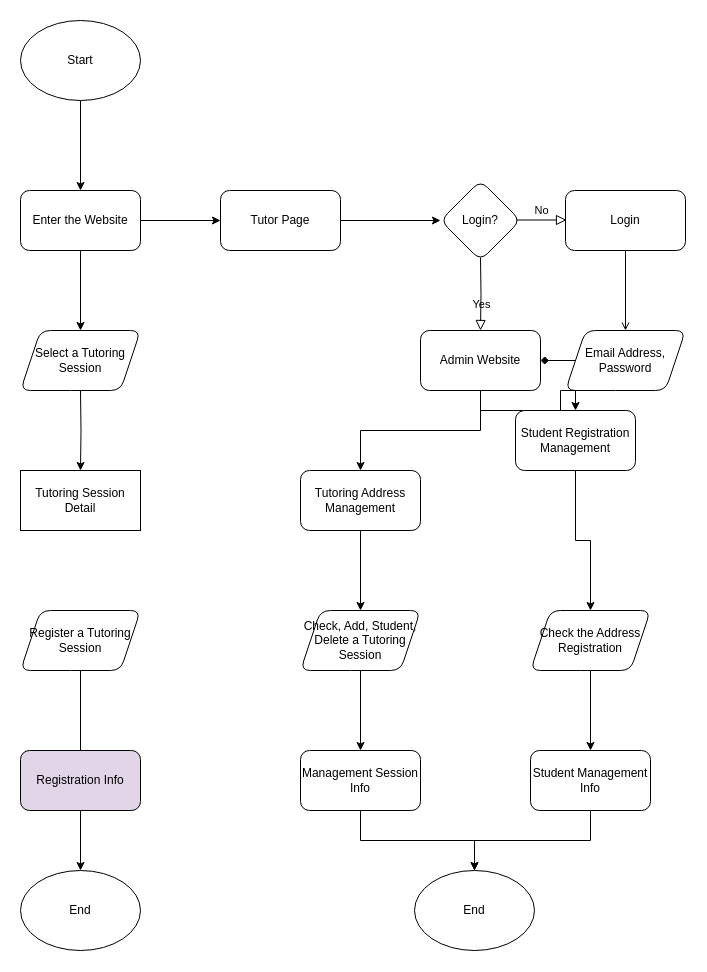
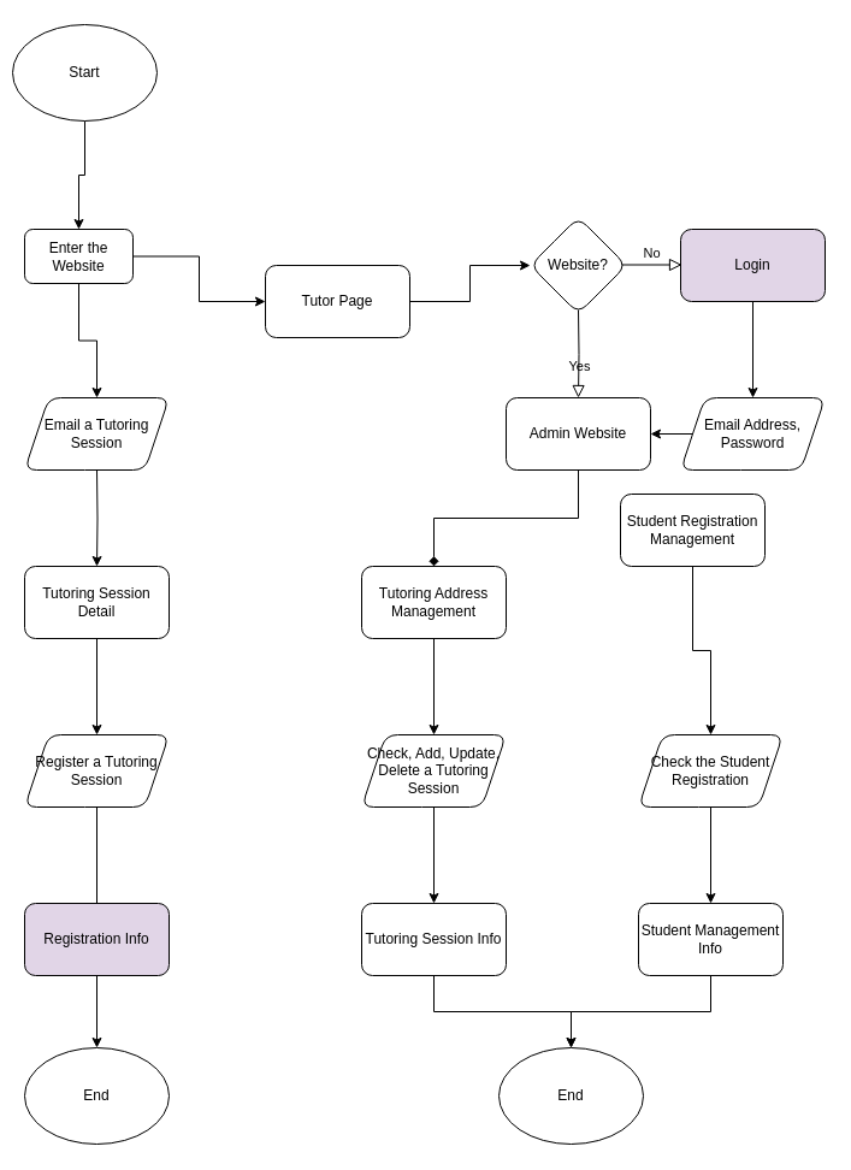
  <mxCell id="0" />
  <mxCell id="1" parent="0" />
  <mxCell id="2" value="" style="edgeStyle=orthogonalEdgeStyle;rounded=0;orthogonalLoop=1;jettySize=auto;html=1;" edge="1" parent="1" source="3" target="6"><mxGeometry relative="1" as="geometry" /></mxCell>
- <mxCell id="3" value="Start" style="ellipse;whiteSpace=wrap;html=1;" vertex="1" parent="1"><mxGeometry x="20" y="20" width="120" height="80" as="geometry" /></mxCell>
+ <mxCell id="3" value="Start" style="ellipse;whiteSpace=wrap;html=1;" vertex="1" parent="1"><mxGeometry x="10" y="20" width="120" height="80" as="geometry" /></mxCell>
  <mxCell id="4" value="" style="edgeStyle=orthogonalEdgeStyle;rounded=0;orthogonalLoop=1;jettySize=auto;html=1;" edge="1" parent="1" source="6" target="12"><mxGeometry relative="1" as="geometry" /></mxCell>
  <mxCell id="5" value="" style="edgeStyle=orthogonalEdgeStyle;rounded=0;orthogonalLoop=1;jettySize=auto;html=1;" edge="1" parent="1" source="6" target="17"><mxGeometry relative="1" as="geometry" /></mxCell>
- <mxCell id="6" value="Enter the Website" style="rounded=1;whiteSpace=wrap;html=1;" vertex="1" parent="1"><mxGeometry x="20" y="190" width="120" height="60" as="geometry" /></mxCell>
+ <mxCell id="6" value="Enter the Website" style="rounded=1;whiteSpace=wrap;html=1;" vertex="1" parent="1"><mxGeometry x="20" y="190" width="90" height="45" as="geometry" /></mxCell>
  <mxCell id="7" value="" style="edgeStyle=orthogonalEdgeStyle;rounded=0;orthogonalLoop=1;jettySize=auto;html=1;" edge="1" parent="1" target="9"><mxGeometry relative="1" as="geometry"><mxPoint x="80" y="390" as="sourcePoint" /></mxGeometry></mxCell>
- <mxCell id="9" value="Tutoring Session Detail" style="whiteSpace=wrap;html=1;rounded=0;" vertex="1" parent="1"><mxGeometry x="20" y="470" width="120" height="60" as="geometry" /></mxCell>
+ <mxCell id="8" value="" style="edgeStyle=orthogonalEdgeStyle;rounded=0;orthogonalLoop=1;jettySize=auto;html=1;" edge="1" parent="1" source="9" target="11"><mxGeometry relative="1" as="geometry" /></mxCell>
+ <mxCell id="9" value="Tutoring Session Detail" style="whiteSpace=wrap;html=1;rounded=1;" vertex="1" parent="1"><mxGeometry x="20" y="470" width="120" height="60" as="geometry" /></mxCell>
  <mxCell id="10" value="" style="edgeStyle=orthogonalEdgeStyle;rounded=0;orthogonalLoop=1;jettySize=auto;html=1;endArrow=none;" edge="1" parent="1" source="11" target="14"><mxGeometry relative="1" as="geometry" /></mxCell>
  <mxCell id="11" value="Register a Tutoring Session" style="shape=parallelogram;perimeter=parallelogramPerimeter;whiteSpace=wrap;html=1;fixedSize=1;rounded=1;" vertex="1" parent="1"><mxGeometry x="20" y="610" width="120" height="60" as="geometry" /></mxCell>
- <mxCell id="12" value="Select a Tutoring Session" style="shape=parallelogram;perimeter=parallelogramPerimeter;whiteSpace=wrap;html=1;fixedSize=1;rounded=1;" vertex="1" parent="1"><mxGeometry x="20" y="330" width="120" height="60" as="geometry" /></mxCell>
+ <mxCell id="12" value="Email a Tutoring Session" style="shape=parallelogram;perimeter=parallelogramPerimeter;whiteSpace=wrap;html=1;fixedSize=1;rounded=1;" vertex="1" parent="1"><mxGeometry x="20" y="330" width="120" height="60" as="geometry" /></mxCell>
  <mxCell id="13" value="" style="edgeStyle=orthogonalEdgeStyle;rounded=0;orthogonalLoop=1;jettySize=auto;html=1;" edge="1" parent="1" source="14" target="15"><mxGeometry relative="1" as="geometry" /></mxCell>
  <mxCell id="14" value="Registration Info" style="whiteSpace=wrap;html=1;rounded=1;fillColor=#e1d5e7;" vertex="1" parent="1"><mxGeometry x="20" y="750" width="120" height="60" as="geometry" /></mxCell>
  <mxCell id="15" value="End" style="ellipse;whiteSpace=wrap;html=1;" vertex="1" parent="1"><mxGeometry x="20" y="870" width="120" height="80" as="geometry" /></mxCell>
  <mxCell id="16" value="" style="edgeStyle=orthogonalEdgeStyle;rounded=0;orthogonalLoop=1;jettySize=auto;html=1;" edge="1" parent="1" source="17" target="18"><mxGeometry relative="1" as="geometry" /></mxCell>
- <mxCell id="17" value="Tutor Page" style="whiteSpace=wrap;html=1;rounded=1;" vertex="1" parent="1"><mxGeometry x="220" y="190" width="120" height="60" as="geometry" /></mxCell>
- <mxCell id="18" value="Login?" style="rhombus;whiteSpace=wrap;html=1;rounded=1;" vertex="1" parent="1"><mxGeometry x="440" y="180" width="80" height="80" as="geometry" /></mxCell>
+ <mxCell id="17" value="Tutor Page" style="whiteSpace=wrap;html=1;rounded=1;" vertex="1" parent="1"><mxGeometry x="220" y="220" width="120" height="60" as="geometry" /></mxCell>
+ <mxCell id="18" value="Website?" style="rhombus;whiteSpace=wrap;html=1;rounded=1;" vertex="1" parent="1"><mxGeometry x="440" y="180" width="80" height="80" as="geometry" /></mxCell>
  <mxCell id="19" value="No" style="edgeStyle=orthogonalEdgeStyle;rounded=0;html=1;jettySize=auto;orthogonalLoop=1;fontSize=11;endArrow=block;endFill=0;endSize=8;strokeWidth=1;shadow=0;labelBackgroundColor=none;" edge="1" parent="1"><mxGeometry y="10" relative="1" as="geometry"><mxPoint as="offset" /><mxPoint x="516" y="219.5" as="sourcePoint" /><mxPoint x="566" y="219.5" as="targetPoint" /></mxGeometry></mxCell>
- <mxCell id="20" value="" style="edgeStyle=orthogonalEdgeStyle;rounded=0;orthogonalLoop=1;jettySize=auto;html=1;endArrow=open;" edge="1" parent="1" source="21" target="23"><mxGeometry relative="1" as="geometry" /></mxCell>
- <mxCell id="21" value="Login" style="rounded=1;whiteSpace=wrap;html=1;" vertex="1" parent="1"><mxGeometry x="565" y="190" width="120" height="60" as="geometry" /></mxCell>
- <mxCell id="22" value="" style="edgeStyle=orthogonalEdgeStyle;rounded=0;orthogonalLoop=1;jettySize=auto;html=1;endArrow=diamond;" edge="1" parent="1" source="23" target="27"><mxGeometry relative="1" as="geometry" /></mxCell>
+ <mxCell id="20" value="" style="edgeStyle=orthogonalEdgeStyle;rounded=0;orthogonalLoop=1;jettySize=auto;html=1;" edge="1" parent="1" source="21" target="23"><mxGeometry relative="1" as="geometry" /></mxCell>
+ <mxCell id="21" value="Login" style="rounded=1;whiteSpace=wrap;html=1;fillColor=#e1d5e7;" vertex="1" parent="1"><mxGeometry x="565" y="190" width="120" height="60" as="geometry" /></mxCell>
+ <mxCell id="22" value="" style="edgeStyle=orthogonalEdgeStyle;rounded=0;orthogonalLoop=1;jettySize=auto;html=1;" edge="1" parent="1" source="23" target="27"><mxGeometry relative="1" as="geometry" /></mxCell>
  <mxCell id="23" value="Email Address,&lt;div&gt;Password&lt;/div&gt;" style="shape=parallelogram;perimeter=parallelogramPerimeter;whiteSpace=wrap;html=1;fixedSize=1;rounded=1;" vertex="1" parent="1"><mxGeometry x="565" y="330" width="120" height="60" as="geometry" /></mxCell>
  <mxCell id="24" value="Yes" style="edgeStyle=orthogonalEdgeStyle;rounded=0;html=1;jettySize=auto;orthogonalLoop=1;fontSize=11;endArrow=block;endFill=0;endSize=8;strokeWidth=1;shadow=0;labelBackgroundColor=none;entryX=0.5;entryY=0;entryDx=0;entryDy=0;" edge="1" parent="1" target="27"><mxGeometry y="10" relative="1" as="geometry"><mxPoint as="offset" /><mxPoint x="480" y="257" as="sourcePoint" /><mxPoint x="480" y="327" as="targetPoint" /><Array as="points" /></mxGeometry></mxCell>
- <mxCell id="25" value="" style="edgeStyle=orthogonalEdgeStyle;rounded=0;orthogonalLoop=1;jettySize=auto;html=1;" edge="1" parent="1" source="27" target="29"><mxGeometry relative="1" as="geometry" /></mxCell>
- <mxCell id="26" style="edgeStyle=orthogonalEdgeStyle;rounded=0;orthogonalLoop=1;jettySize=auto;html=1;" edge="1" parent="1" source="27" target="31"><mxGeometry relative="1" as="geometry" /></mxCell>
+ <mxCell id="25" value="" style="edgeStyle=orthogonalEdgeStyle;rounded=0;orthogonalLoop=1;jettySize=auto;html=1;endArrow=diamond;" edge="1" parent="1" source="27" target="29"><mxGeometry relative="1" as="geometry" /></mxCell>
  <mxCell id="27" value="Admin Website" style="whiteSpace=wrap;html=1;rounded=1;" vertex="1" parent="1"><mxGeometry x="420" y="330" width="120" height="60" as="geometry" /></mxCell>
  <mxCell id="28" value="" style="edgeStyle=orthogonalEdgeStyle;rounded=0;orthogonalLoop=1;jettySize=auto;html=1;" edge="1" parent="1" source="29" target="33"><mxGeometry relative="1" as="geometry" /></mxCell>
  <mxCell id="29" value="Tutoring Address Management" style="whiteSpace=wrap;html=1;rounded=1;" vertex="1" parent="1"><mxGeometry x="300" y="470" width="120" height="60" as="geometry" /></mxCell>
  <mxCell id="30" value="" style="edgeStyle=orthogonalEdgeStyle;rounded=0;orthogonalLoop=1;jettySize=auto;html=1;" edge="1" parent="1" source="31" target="35"><mxGeometry relative="1" as="geometry" /></mxCell>
  <mxCell id="31" value="Student Registration Management" style="rounded=1;whiteSpace=wrap;html=1;" vertex="1" parent="1"><mxGeometry x="515" y="410" width="120" height="60" as="geometry" /></mxCell>
  <mxCell id="32" value="" style="edgeStyle=orthogonalEdgeStyle;rounded=0;orthogonalLoop=1;jettySize=auto;html=1;" edge="1" parent="1" source="33" target="37"><mxGeometry relative="1" as="geometry" /></mxCell>
- <mxCell id="33" value="Check, Add, Student, Delete a Tutoring Session" style="shape=parallelogram;perimeter=parallelogramPerimeter;whiteSpace=wrap;html=1;fixedSize=1;rounded=1;" vertex="1" parent="1"><mxGeometry x="300" y="610" width="120" height="60" as="geometry" /></mxCell>
+ <mxCell id="33" value="Check, Add, Update, Delete a Tutoring Session" style="shape=parallelogram;perimeter=parallelogramPerimeter;whiteSpace=wrap;html=1;fixedSize=1;rounded=1;" vertex="1" parent="1"><mxGeometry x="300" y="610" width="120" height="60" as="geometry" /></mxCell>
  <mxCell id="34" value="" style="edgeStyle=orthogonalEdgeStyle;rounded=0;orthogonalLoop=1;jettySize=auto;html=1;" edge="1" parent="1" source="35" target="39"><mxGeometry relative="1" as="geometry" /></mxCell>
- <mxCell id="35" value="Check the Address Registration" style="shape=parallelogram;perimeter=parallelogramPerimeter;whiteSpace=wrap;html=1;fixedSize=1;rounded=1;" vertex="1" parent="1"><mxGeometry x="530" y="610" width="120" height="60" as="geometry" /></mxCell>
+ <mxCell id="35" value="Check the Student Registration" style="shape=parallelogram;perimeter=parallelogramPerimeter;whiteSpace=wrap;html=1;fixedSize=1;rounded=1;" vertex="1" parent="1"><mxGeometry x="530" y="610" width="120" height="60" as="geometry" /></mxCell>
  <mxCell id="36" value="" style="edgeStyle=orthogonalEdgeStyle;rounded=0;orthogonalLoop=1;jettySize=auto;html=1;entryX=0.5;entryY=0;entryDx=0;entryDy=0;" edge="1" parent="1" source="37" target="40"><mxGeometry relative="1" as="geometry"><mxPoint x="360" y="920" as="targetPoint" /></mxGeometry></mxCell>
- <mxCell id="37" value="Management Session Info" style="whiteSpace=wrap;html=1;rounded=1;" vertex="1" parent="1"><mxGeometry x="300" y="750" width="120" height="60" as="geometry" /></mxCell>
+ <mxCell id="37" value="Tutoring Session Info" style="whiteSpace=wrap;html=1;rounded=1;" vertex="1" parent="1"><mxGeometry x="300" y="750" width="120" height="60" as="geometry" /></mxCell>
  <mxCell id="38" style="edgeStyle=orthogonalEdgeStyle;rounded=0;orthogonalLoop=1;jettySize=auto;html=1;entryX=0.5;entryY=0;entryDx=0;entryDy=0;" edge="1" parent="1" source="39" target="40"><mxGeometry relative="1" as="geometry" /></mxCell>
  <mxCell id="39" value="Student Management Info" style="whiteSpace=wrap;html=1;rounded=1;" vertex="1" parent="1"><mxGeometry x="530" y="750" width="120" height="60" as="geometry" /></mxCell>
  <mxCell id="40" value="End" style="ellipse;whiteSpace=wrap;html=1;" vertex="1" parent="1"><mxGeometry x="414" y="870" width="120" height="80" as="geometry" /></mxCell>
